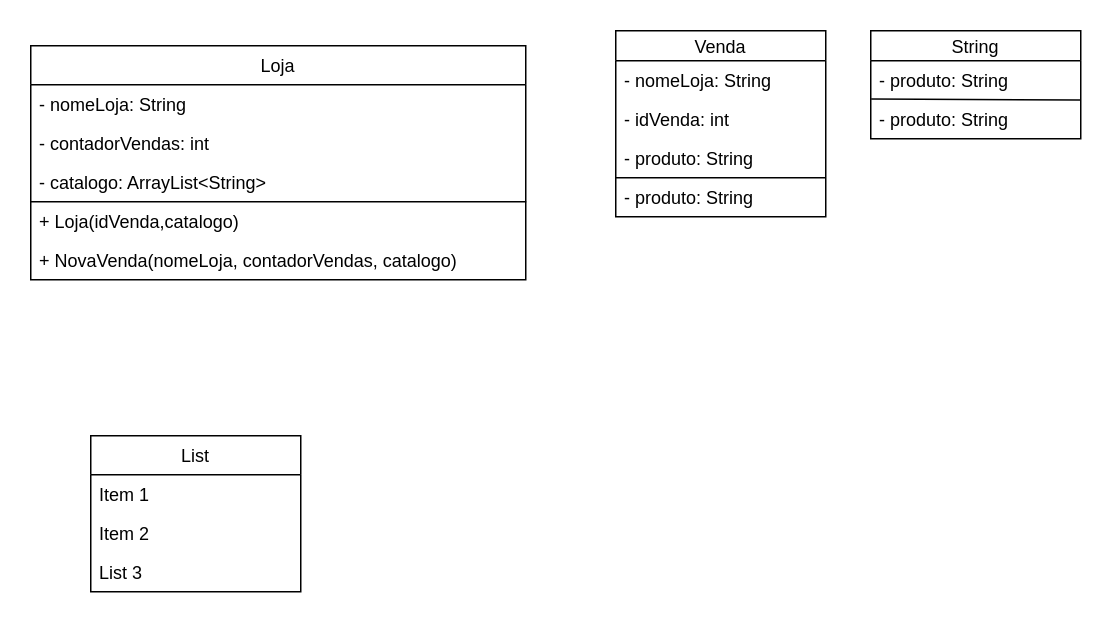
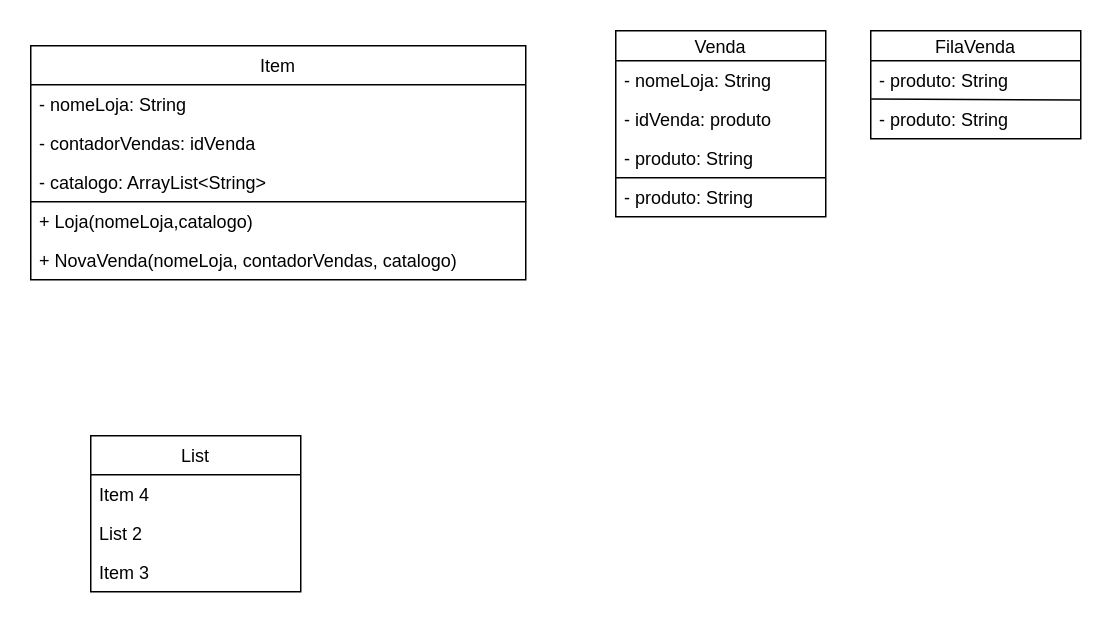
  <mxCell id="0" />
  <mxCell id="1" parent="0" />
  <mxCell id="2" value="Venda" style="swimlane;fontStyle=0;childLayout=stackLayout;horizontal=1;startSize=20;horizontalStack=0;resizeParent=1;resizeParentMax=0;resizeLast=0;collapsible=1;marginBottom=0;" vertex="1" parent="1"><mxGeometry x="410" y="20" width="140" height="124" as="geometry" /></mxCell>
  <mxCell id="3" value="- nomeLoja: String" style="text;strokeColor=none;fillColor=none;align=left;verticalAlign=top;spacingLeft=4;spacingRight=4;overflow=hidden;rotatable=0;points=[[0,0.5],[1,0.5]];portConstraint=eastwest;" vertex="1" parent="2"><mxGeometry y="20" width="140" height="26" as="geometry" /></mxCell>
- <mxCell id="4" value="- idVenda: int" style="text;strokeColor=none;fillColor=none;align=left;verticalAlign=top;spacingLeft=4;spacingRight=4;overflow=hidden;rotatable=0;points=[[0,0.5],[1,0.5]];portConstraint=eastwest;" vertex="1" parent="2"><mxGeometry y="46" width="140" height="26" as="geometry" /></mxCell>
+ <mxCell id="4" value="- idVenda: produto" style="text;strokeColor=none;fillColor=none;align=left;verticalAlign=top;spacingLeft=4;spacingRight=4;overflow=hidden;rotatable=0;points=[[0,0.5],[1,0.5]];portConstraint=eastwest;" vertex="1" parent="2"><mxGeometry y="46" width="140" height="26" as="geometry" /></mxCell>
  <mxCell id="5" value="- produto: String" style="text;strokeColor=none;fillColor=none;align=left;verticalAlign=top;spacingLeft=4;spacingRight=4;overflow=hidden;rotatable=0;points=[[0,0.5],[1,0.5]];portConstraint=eastwest;" vertex="1" parent="2"><mxGeometry y="72" width="140" height="26" as="geometry" /></mxCell>
  <mxCell id="6" value="" style="endArrow=none;html=1;entryX=0.997;entryY=0;entryDx=0;entryDy=0;entryPerimeter=0;exitX=-0.001;exitY=0;exitDx=0;exitDy=0;exitPerimeter=0;" edge="1" parent="2" source="7" target="7"><mxGeometry width="50" height="50" relative="1" as="geometry"><mxPoint x="-28.98" y="97.598" as="sourcePoint" /><mxPoint x="140.0" y="97.598" as="targetPoint" /></mxGeometry></mxCell>
  <mxCell id="7" value="- produto: String" style="text;strokeColor=none;fillColor=none;align=left;verticalAlign=top;spacingLeft=4;spacingRight=4;overflow=hidden;rotatable=0;points=[[0,0.5],[1,0.5]];portConstraint=eastwest;" vertex="1" parent="2"><mxGeometry y="98" width="140" height="26" as="geometry" /></mxCell>
- <mxCell id="8" value="Loja" style="swimlane;fontStyle=0;childLayout=stackLayout;horizontal=1;startSize=26;horizontalStack=0;resizeParent=1;resizeParentMax=0;resizeLast=0;collapsible=1;marginBottom=0;" vertex="1" parent="1"><mxGeometry x="20" y="30" width="330" height="156" as="geometry" /></mxCell>
+ <mxCell id="8" value="Item" style="swimlane;fontStyle=0;childLayout=stackLayout;horizontal=1;startSize=26;horizontalStack=0;resizeParent=1;resizeParentMax=0;resizeLast=0;collapsible=1;marginBottom=0;" vertex="1" parent="1"><mxGeometry x="20" y="30" width="330" height="156" as="geometry" /></mxCell>
  <mxCell id="9" value="- nomeLoja: String" style="text;strokeColor=none;fillColor=none;align=left;verticalAlign=top;spacingLeft=4;spacingRight=4;overflow=hidden;rotatable=0;points=[[0,0.5],[1,0.5]];portConstraint=eastwest;" vertex="1" parent="8"><mxGeometry y="26" width="330" height="26" as="geometry" /></mxCell>
- <mxCell id="10" value="- contadorVendas: int" style="text;strokeColor=none;fillColor=none;align=left;verticalAlign=top;spacingLeft=4;spacingRight=4;overflow=hidden;rotatable=0;points=[[0,0.5],[1,0.5]];portConstraint=eastwest;" vertex="1" parent="8"><mxGeometry y="52" width="330" height="26" as="geometry" /></mxCell>
+ <mxCell id="10" value="- contadorVendas: idVenda" style="text;strokeColor=none;fillColor=none;align=left;verticalAlign=top;spacingLeft=4;spacingRight=4;overflow=hidden;rotatable=0;points=[[0,0.5],[1,0.5]];portConstraint=eastwest;" vertex="1" parent="8"><mxGeometry y="52" width="330" height="26" as="geometry" /></mxCell>
  <mxCell id="11" value="" style="endArrow=none;html=1;entryX=1.001;entryY=1;entryDx=0;entryDy=0;entryPerimeter=0;exitX=-0.001;exitY=1.002;exitDx=0;exitDy=0;exitPerimeter=0;" edge="1" parent="8" source="12" target="12"><mxGeometry width="50" height="50" relative="1" as="geometry"><mxPoint x="-1" y="104" as="sourcePoint" /><mxPoint x="140" y="104" as="targetPoint" /></mxGeometry></mxCell>
  <mxCell id="12" value="- catalogo: ArrayList&lt;String&gt;" style="text;strokeColor=none;fillColor=none;align=left;verticalAlign=top;spacingLeft=4;spacingRight=4;overflow=hidden;rotatable=0;points=[[0,0.5],[1,0.5]];portConstraint=eastwest;" vertex="1" parent="8"><mxGeometry y="78" width="330" height="26" as="geometry" /></mxCell>
- <mxCell id="13" value="+ Loja(idVenda,catalogo)" style="text;strokeColor=none;fillColor=none;align=left;verticalAlign=top;spacingLeft=4;spacingRight=4;overflow=hidden;rotatable=0;points=[[0,0.5],[1,0.5]];portConstraint=eastwest;" vertex="1" parent="8"><mxGeometry y="104" width="330" height="26" as="geometry" /></mxCell>
+ <mxCell id="13" value="+ Loja(nomeLoja,catalogo)" style="text;strokeColor=none;fillColor=none;align=left;verticalAlign=top;spacingLeft=4;spacingRight=4;overflow=hidden;rotatable=0;points=[[0,0.5],[1,0.5]];portConstraint=eastwest;" vertex="1" parent="8"><mxGeometry y="104" width="330" height="26" as="geometry" /></mxCell>
  <mxCell id="14" value="+ NovaVenda(nomeLoja, contadorVendas, catalogo)" style="text;strokeColor=none;fillColor=none;align=left;verticalAlign=top;spacingLeft=4;spacingRight=4;overflow=hidden;rotatable=0;points=[[0,0.5],[1,0.5]];portConstraint=eastwest;" vertex="1" parent="8"><mxGeometry y="130" width="330" height="26" as="geometry" /></mxCell>
  <mxCell id="15" value="List" style="swimlane;fontStyle=0;childLayout=stackLayout;horizontal=1;startSize=26;horizontalStack=0;resizeParent=1;resizeParentMax=0;resizeLast=0;collapsible=1;marginBottom=0;" vertex="1" parent="1"><mxGeometry x="60" y="290" width="140" height="104" as="geometry" /></mxCell>
- <mxCell id="16" value="Item 1" style="text;strokeColor=none;fillColor=none;align=left;verticalAlign=top;spacingLeft=4;spacingRight=4;overflow=hidden;rotatable=0;points=[[0,0.5],[1,0.5]];portConstraint=eastwest;" vertex="1" parent="15"><mxGeometry y="26" width="140" height="26" as="geometry" /></mxCell>
- <mxCell id="17" value="Item 2" style="text;strokeColor=none;fillColor=none;align=left;verticalAlign=top;spacingLeft=4;spacingRight=4;overflow=hidden;rotatable=0;points=[[0,0.5],[1,0.5]];portConstraint=eastwest;" vertex="1" parent="15"><mxGeometry y="52" width="140" height="26" as="geometry" /></mxCell>
- <mxCell id="18" value="List 3" style="text;strokeColor=none;fillColor=none;align=left;verticalAlign=top;spacingLeft=4;spacingRight=4;overflow=hidden;rotatable=0;points=[[0,0.5],[1,0.5]];portConstraint=eastwest;" vertex="1" parent="15"><mxGeometry y="78" width="140" height="26" as="geometry" /></mxCell>
- <mxCell id="19" value="String" style="swimlane;fontStyle=0;childLayout=stackLayout;horizontal=1;startSize=20;horizontalStack=0;resizeParent=1;resizeParentMax=0;resizeLast=0;collapsible=1;marginBottom=0;" vertex="1" parent="1"><mxGeometry x="580" y="20" width="140" height="72" as="geometry" /></mxCell>
+ <mxCell id="16" value="Item 4" style="text;strokeColor=none;fillColor=none;align=left;verticalAlign=top;spacingLeft=4;spacingRight=4;overflow=hidden;rotatable=0;points=[[0,0.5],[1,0.5]];portConstraint=eastwest;" vertex="1" parent="15"><mxGeometry y="26" width="140" height="26" as="geometry" /></mxCell>
+ <mxCell id="17" value="List 2" style="text;strokeColor=none;fillColor=none;align=left;verticalAlign=top;spacingLeft=4;spacingRight=4;overflow=hidden;rotatable=0;points=[[0,0.5],[1,0.5]];portConstraint=eastwest;" vertex="1" parent="15"><mxGeometry y="52" width="140" height="26" as="geometry" /></mxCell>
+ <mxCell id="18" value="Item 3" style="text;strokeColor=none;fillColor=none;align=left;verticalAlign=top;spacingLeft=4;spacingRight=4;overflow=hidden;rotatable=0;points=[[0,0.5],[1,0.5]];portConstraint=eastwest;" vertex="1" parent="15"><mxGeometry y="78" width="140" height="26" as="geometry" /></mxCell>
+ <mxCell id="19" value="FilaVenda" style="swimlane;fontStyle=0;childLayout=stackLayout;horizontal=1;startSize=20;horizontalStack=0;resizeParent=1;resizeParentMax=0;resizeLast=0;collapsible=1;marginBottom=0;" vertex="1" parent="1"><mxGeometry x="580" y="20" width="140" height="72" as="geometry" /></mxCell>
  <mxCell id="20" value="- produto: String" style="text;strokeColor=none;fillColor=none;align=left;verticalAlign=top;spacingLeft=4;spacingRight=4;overflow=hidden;rotatable=0;points=[[0,0.5],[1,0.5]];portConstraint=eastwest;" vertex="1" parent="19"><mxGeometry y="20" width="140" height="26" as="geometry" /></mxCell>
  <mxCell id="21" value="" style="endArrow=none;html=1;entryX=0.998;entryY=1.007;entryDx=0;entryDy=0;entryPerimeter=0;exitX=0.002;exitY=-0.018;exitDx=0;exitDy=0;exitPerimeter=0;" edge="1" parent="19" source="22" target="20"><mxGeometry width="50" height="50" relative="1" as="geometry"><mxPoint x="-28.98" y="97.598" as="sourcePoint" /><mxPoint x="140.0" y="97.598" as="targetPoint" /></mxGeometry></mxCell>
  <mxCell id="22" value="- produto: String" style="text;strokeColor=none;fillColor=none;align=left;verticalAlign=top;spacingLeft=4;spacingRight=4;overflow=hidden;rotatable=0;points=[[0,0.5],[1,0.5]];portConstraint=eastwest;" vertex="1" parent="19"><mxGeometry y="46" width="140" height="26" as="geometry" /></mxCell>
